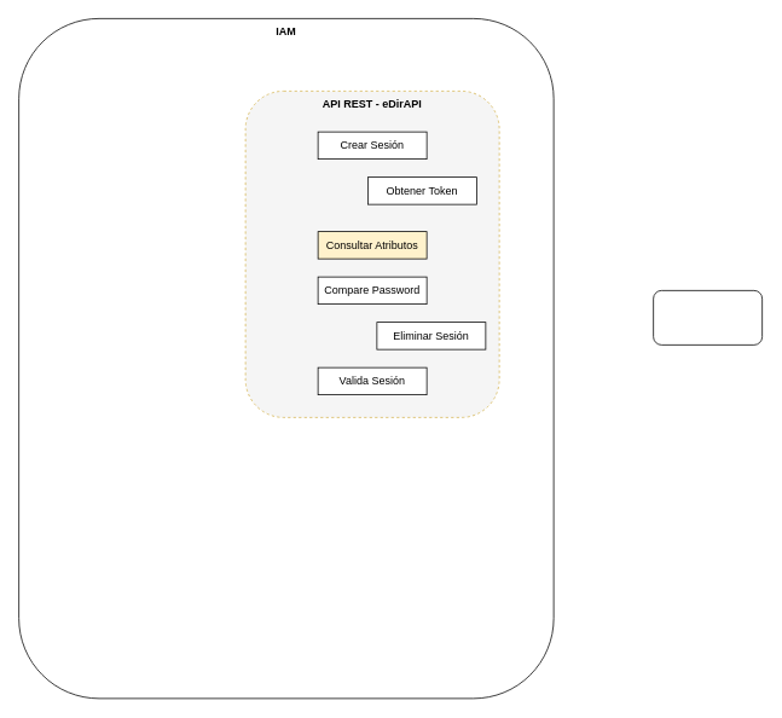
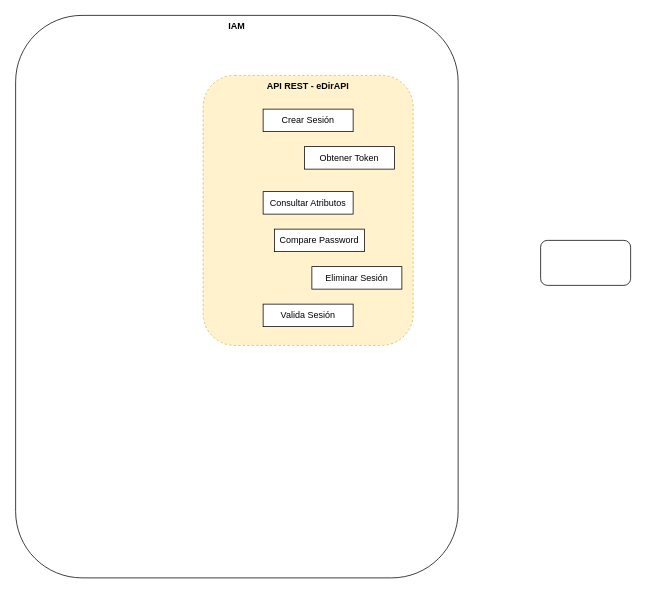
  <mxCell id="0" />
  <mxCell id="1" parent="0" />
  <mxCell id="2" value="IAM" style="rounded=1;whiteSpace=wrap;html=1;fontStyle=1;verticalAlign=top;" vertex="1" parent="1"><mxGeometry x="20" y="20" width="590" height="750" as="geometry" /></mxCell>
- <mxCell id="3" value="&lt;b&gt;API REST - eDirAPI&lt;/b&gt;" style="rounded=1;whiteSpace=wrap;html=1;dashed=1;verticalAlign=top;fillColor=#f5f5f5;strokeColor=#d6b656;" vertex="1" parent="1"><mxGeometry x="270" y="100" width="280" height="360" as="geometry" /></mxCell>
+ <mxCell id="3" value="&lt;b&gt;API REST - eDirAPI&lt;/b&gt;" style="rounded=1;whiteSpace=wrap;html=1;dashed=1;verticalAlign=top;fillColor=#fff2cc;strokeColor=#d6b656;" vertex="1" parent="1"><mxGeometry x="270" y="100" width="280" height="360" as="geometry" /></mxCell>
  <mxCell id="4" value="Crear Sesión" style="rounded=0;whiteSpace=wrap;html=1;" vertex="1" parent="1"><mxGeometry x="350" y="145" width="120" height="30" as="geometry" /></mxCell>
  <mxCell id="5" value="Obtener Token" style="rounded=0;whiteSpace=wrap;html=1;" vertex="1" parent="1"><mxGeometry x="405" y="195" width="120" height="30" as="geometry" /></mxCell>
- <mxCell id="6" value="Consultar Atributos" style="rounded=0;whiteSpace=wrap;html=1;fillColor=#fff2cc;" vertex="1" parent="1"><mxGeometry x="350" y="255" width="120" height="30" as="geometry" /></mxCell>
- <mxCell id="7" value="Compare Password" style="rounded=0;whiteSpace=wrap;html=1;" vertex="1" parent="1"><mxGeometry x="350" y="305" width="120" height="30" as="geometry" /></mxCell>
+ <mxCell id="6" value="Consultar Atributos" style="rounded=0;whiteSpace=wrap;html=1;" vertex="1" parent="1"><mxGeometry x="350" y="255" width="120" height="30" as="geometry" /></mxCell>
+ <mxCell id="7" value="Compare Password" style="rounded=0;whiteSpace=wrap;html=1;" vertex="1" parent="1"><mxGeometry x="365" y="305" width="120" height="30" as="geometry" /></mxCell>
  <mxCell id="8" value="Eliminar Sesión" style="rounded=0;whiteSpace=wrap;html=1;" vertex="1" parent="1"><mxGeometry x="415" y="355" width="120" height="30" as="geometry" /></mxCell>
  <mxCell id="9" value="Valida Sesión" style="rounded=0;whiteSpace=wrap;html=1;" vertex="1" parent="1"><mxGeometry x="350" y="405" width="120" height="30" as="geometry" /></mxCell>
  <mxCell id="10" value="" style="rounded=1;whiteSpace=wrap;html=1;" vertex="1" parent="1"><mxGeometry x="720" y="320" width="120" height="60" as="geometry" /></mxCell>
